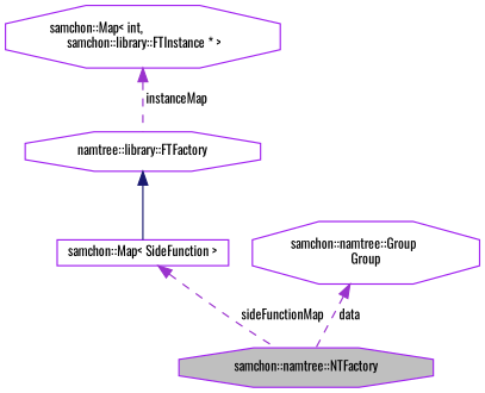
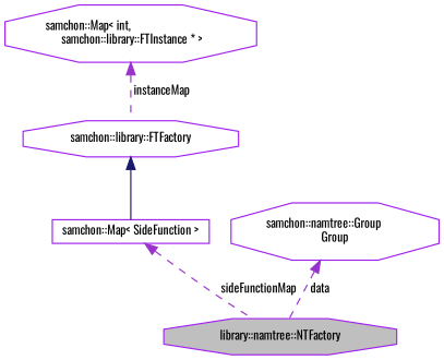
  digraph {
    fontname=Oswald
    rankdir=TB
    node [color=purple fillcolor=white fontname=Oswald fontsize=10 shape=octagon style=filled]
    edge [color=darkorchid3 dir=back fontname=Oswald fontsize=10 labelfontname=Helvetica labelfontsize=10 style=dashed]
-   n1 [fillcolor=grey75 fontcolor=black height=0.2 label="samchon::namtree::NTFactory" width=0.4]
-   n2 [height=0.2 label="namtree::library::FTFactory" width=0.4]
+   n1 [fillcolor=grey75 fontcolor=black height=0.2 label="library::namtree::NTFactory" width=0.4]
+   n2 [height=0.2 label="samchon::library::FTFactory" width=0.4]
    n3 [height=0.2 label="samchon::Map\< SideFunction \>" shape=box width=0.4]
    n4 [height=0.2 label="samchon::Map\< int,\l samchon::library::FTInstance * \>" width=0.4]
    n5 [height=0.2 label="samchon::namtree::Group\lGroup" width=0.4]
    n2 -> n3 [color=midnightblue style=solid]
    n3 -> n1 [label=" sideFunctionMap"]
    n4 -> n2 [label=" instanceMap"]
    n5 -> n1 [label=" data"]
  }
